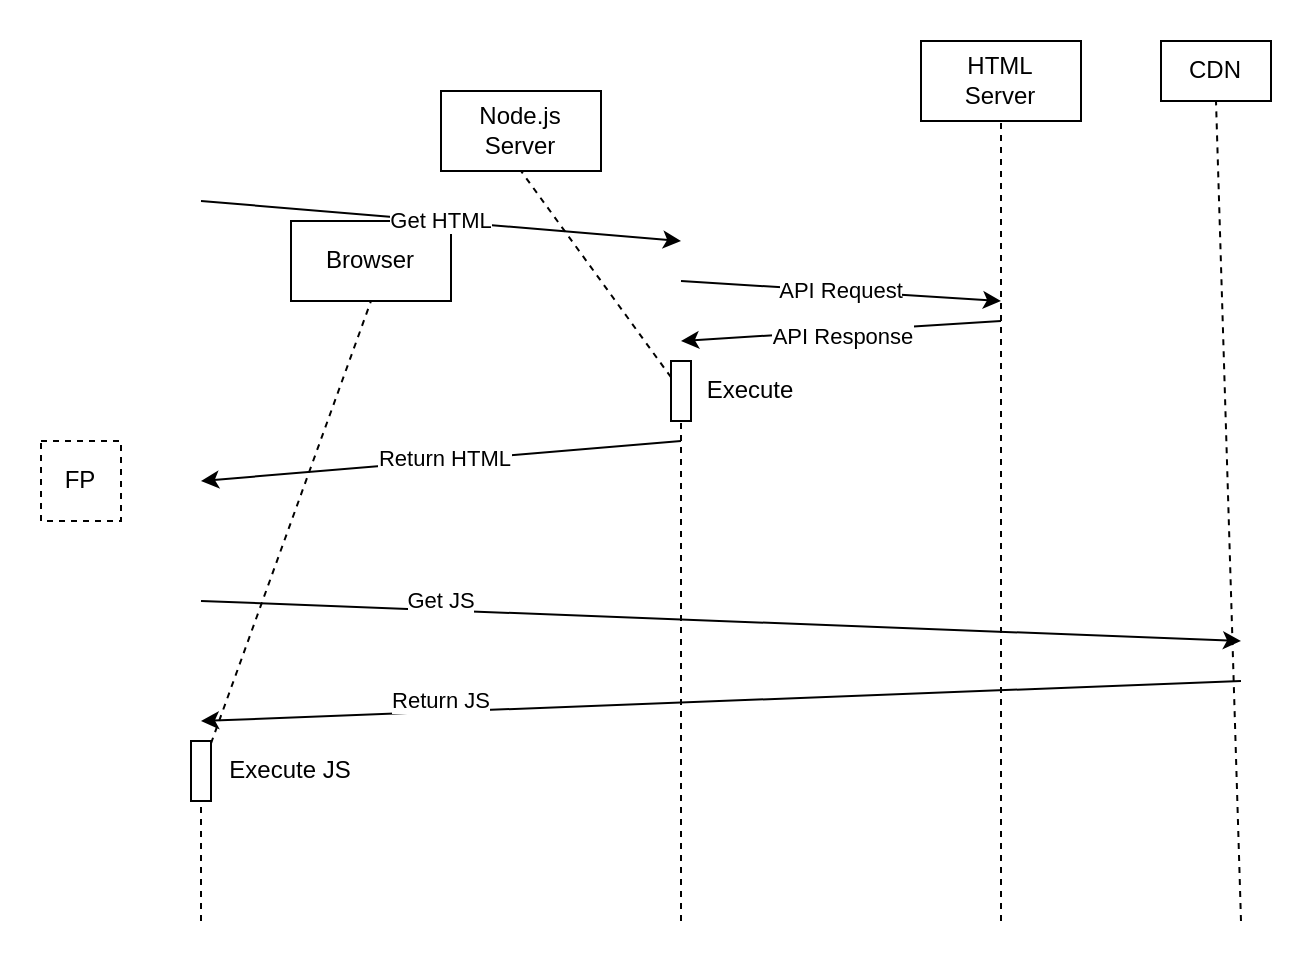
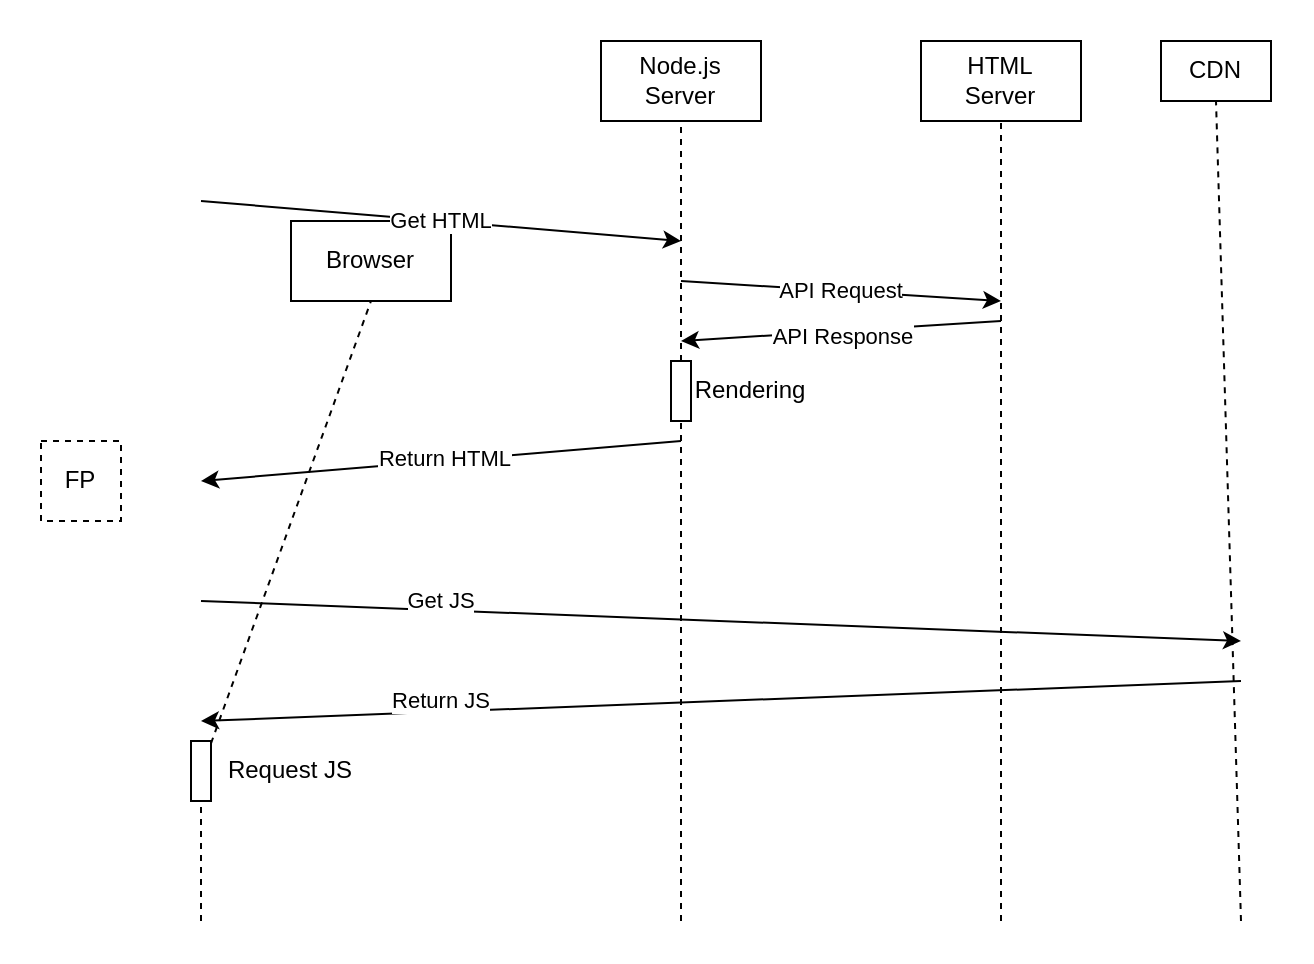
  <mxCell id="0" />
  <mxCell id="1" parent="0" />
  <mxCell id="2" value="Browser" style="rounded=0;whiteSpace=wrap;html=1;" vertex="1" parent="1"><mxGeometry x="145" y="110" width="80" height="40" as="geometry" /></mxCell>
- <mxCell id="3" value="Node.js Server" style="rounded=0;whiteSpace=wrap;html=1;" vertex="1" parent="1"><mxGeometry x="220" y="45" width="80" height="40" as="geometry" /></mxCell>
+ <mxCell id="3" value="Node.js Server" style="rounded=0;whiteSpace=wrap;html=1;" vertex="1" parent="1"><mxGeometry x="300" y="20" width="80" height="40" as="geometry" /></mxCell>
  <mxCell id="4" value="" style="endArrow=none;dashed=1;html=1;rounded=0;entryX=0.5;entryY=1;entryDx=0;entryDy=0;startArrow=none;" edge="1" parent="1" source="22" target="2"><mxGeometry width="50" height="50" relative="1" as="geometry"><mxPoint x="100" y="460" as="sourcePoint" /><mxPoint x="430" y="400" as="targetPoint" /></mxGeometry></mxCell>
  <mxCell id="5" value="" style="endArrow=none;dashed=1;html=1;rounded=0;entryX=0.5;entryY=1;entryDx=0;entryDy=0;startArrow=none;" edge="1" parent="1" source="14" target="3"><mxGeometry width="50" height="50" relative="1" as="geometry"><mxPoint x="340" y="460" as="sourcePoint" /><mxPoint x="360" y="90" as="targetPoint" /></mxGeometry></mxCell>
  <mxCell id="6" value="Get HTML" style="endArrow=classic;html=1;rounded=0;" edge="1" parent="1"><mxGeometry width="50" height="50" relative="1" as="geometry"><mxPoint x="100" y="100" as="sourcePoint" /><mxPoint x="340" y="120" as="targetPoint" /></mxGeometry></mxCell>
  <mxCell id="7" value="HTML&lt;br&gt;Server" style="rounded=0;whiteSpace=wrap;html=1;" vertex="1" parent="1"><mxGeometry x="460" y="20" width="80" height="40" as="geometry" /></mxCell>
  <mxCell id="8" value="" style="endArrow=none;dashed=1;html=1;rounded=0;entryX=0.5;entryY=1;entryDx=0;entryDy=0;" edge="1" parent="1" target="7"><mxGeometry width="50" height="50" relative="1" as="geometry"><mxPoint x="500" y="460" as="sourcePoint" /><mxPoint x="350" y="70" as="targetPoint" /></mxGeometry></mxCell>
  <mxCell id="9" value="" style="endArrow=classic;html=1;rounded=0;" edge="1" parent="1"><mxGeometry width="50" height="50" relative="1" as="geometry"><mxPoint x="340" y="220" as="sourcePoint" /><mxPoint x="100" y="240" as="targetPoint" /></mxGeometry></mxCell>
  <mxCell id="10" value="Return HTML" style="edgeLabel;html=1;align=center;verticalAlign=middle;resizable=0;points=[];" vertex="1" connectable="0" parent="9"><mxGeometry x="-0.009" y="-1" relative="1" as="geometry"><mxPoint as="offset" /></mxGeometry></mxCell>
  <mxCell id="11" value="API Request" style="endArrow=classic;html=1;rounded=0;" edge="1" parent="1"><mxGeometry width="50" height="50" relative="1" as="geometry"><mxPoint x="340" y="140" as="sourcePoint" /><mxPoint x="500" y="150" as="targetPoint" /></mxGeometry></mxCell>
  <mxCell id="12" value="" style="endArrow=classic;html=1;rounded=0;" edge="1" parent="1"><mxGeometry width="50" height="50" relative="1" as="geometry"><mxPoint x="500" y="160" as="sourcePoint" /><mxPoint x="340" y="170" as="targetPoint" /></mxGeometry></mxCell>
  <mxCell id="13" value="API Response" style="edgeLabel;html=1;align=center;verticalAlign=middle;resizable=0;points=[];" vertex="1" connectable="0" parent="12"><mxGeometry x="0.288" y="1" relative="1" as="geometry"><mxPoint x="23" as="offset" /></mxGeometry></mxCell>
  <mxCell id="14" value="" style="rounded=0;whiteSpace=wrap;html=1;" vertex="1" parent="1"><mxGeometry x="335" y="180" width="10" height="30" as="geometry" /></mxCell>
  <mxCell id="15" value="" style="endArrow=none;dashed=1;html=1;rounded=0;entryX=0.5;entryY=1;entryDx=0;entryDy=0;" edge="1" parent="1" target="14"><mxGeometry width="50" height="50" relative="1" as="geometry"><mxPoint x="340" y="460" as="sourcePoint" /><mxPoint x="340" y="60" as="targetPoint" /></mxGeometry></mxCell>
- <mxCell id="16" value="Execute" style="text;html=1;strokeColor=none;fillColor=none;align=center;verticalAlign=middle;whiteSpace=wrap;rounded=0;" vertex="1" parent="1"><mxGeometry x="345" y="180" width="60" height="30" as="geometry" /></mxCell>
+ <mxCell id="16" value="Rendering" style="text;html=1;strokeColor=none;fillColor=none;align=center;verticalAlign=middle;whiteSpace=wrap;rounded=0;" vertex="1" parent="1"><mxGeometry x="345" y="180" width="60" height="30" as="geometry" /></mxCell>
  <mxCell id="17" value="FP" style="rounded=0;whiteSpace=wrap;html=1;dashed=1;" vertex="1" parent="1"><mxGeometry x="20" y="220" width="40" height="40" as="geometry" /></mxCell>
  <mxCell id="18" value="Get JS" style="endArrow=classic;html=1;rounded=0;" edge="1" parent="1"><mxGeometry x="-0.539" y="5" width="50" height="50" relative="1" as="geometry"><mxPoint x="100" y="300" as="sourcePoint" /><mxPoint x="620" y="320" as="targetPoint" /><mxPoint as="offset" /></mxGeometry></mxCell>
  <mxCell id="19" value="CDN" style="rounded=0;whiteSpace=wrap;html=1;" vertex="1" parent="1"><mxGeometry x="580" y="20" width="55" height="30" as="geometry" /></mxCell>
  <mxCell id="20" value="" style="endArrow=none;dashed=1;html=1;rounded=0;entryX=0.5;entryY=1;entryDx=0;entryDy=0;" edge="1" parent="1" target="19"><mxGeometry width="50" height="50" relative="1" as="geometry"><mxPoint x="620" y="460" as="sourcePoint" /><mxPoint x="619.5" y="80" as="targetPoint" /></mxGeometry></mxCell>
  <mxCell id="21" value="Return JS" style="endArrow=classic;html=1;rounded=0;" edge="1" parent="1"><mxGeometry x="0.538" y="-5" width="50" height="50" relative="1" as="geometry"><mxPoint x="620" y="340" as="sourcePoint" /><mxPoint x="100" y="360" as="targetPoint" /><mxPoint as="offset" /></mxGeometry></mxCell>
  <mxCell id="22" value="" style="rounded=0;whiteSpace=wrap;html=1;" vertex="1" parent="1"><mxGeometry x="95" y="370" width="10" height="30" as="geometry" /></mxCell>
  <mxCell id="23" value="" style="endArrow=none;dashed=1;html=1;rounded=0;entryX=0.5;entryY=1;entryDx=0;entryDy=0;" edge="1" parent="1" target="22"><mxGeometry width="50" height="50" relative="1" as="geometry"><mxPoint x="100" y="460" as="sourcePoint" /><mxPoint x="100" y="60" as="targetPoint" /></mxGeometry></mxCell>
- <mxCell id="24" value="Execute JS" style="text;html=1;strokeColor=none;fillColor=none;align=center;verticalAlign=middle;whiteSpace=wrap;rounded=0;" vertex="1" parent="1"><mxGeometry x="105" y="370" width="80" height="30" as="geometry" /></mxCell>
+ <mxCell id="24" value="Request JS" style="text;html=1;strokeColor=none;fillColor=none;align=center;verticalAlign=middle;whiteSpace=wrap;rounded=0;" vertex="1" parent="1"><mxGeometry x="105" y="370" width="80" height="30" as="geometry" /></mxCell>
